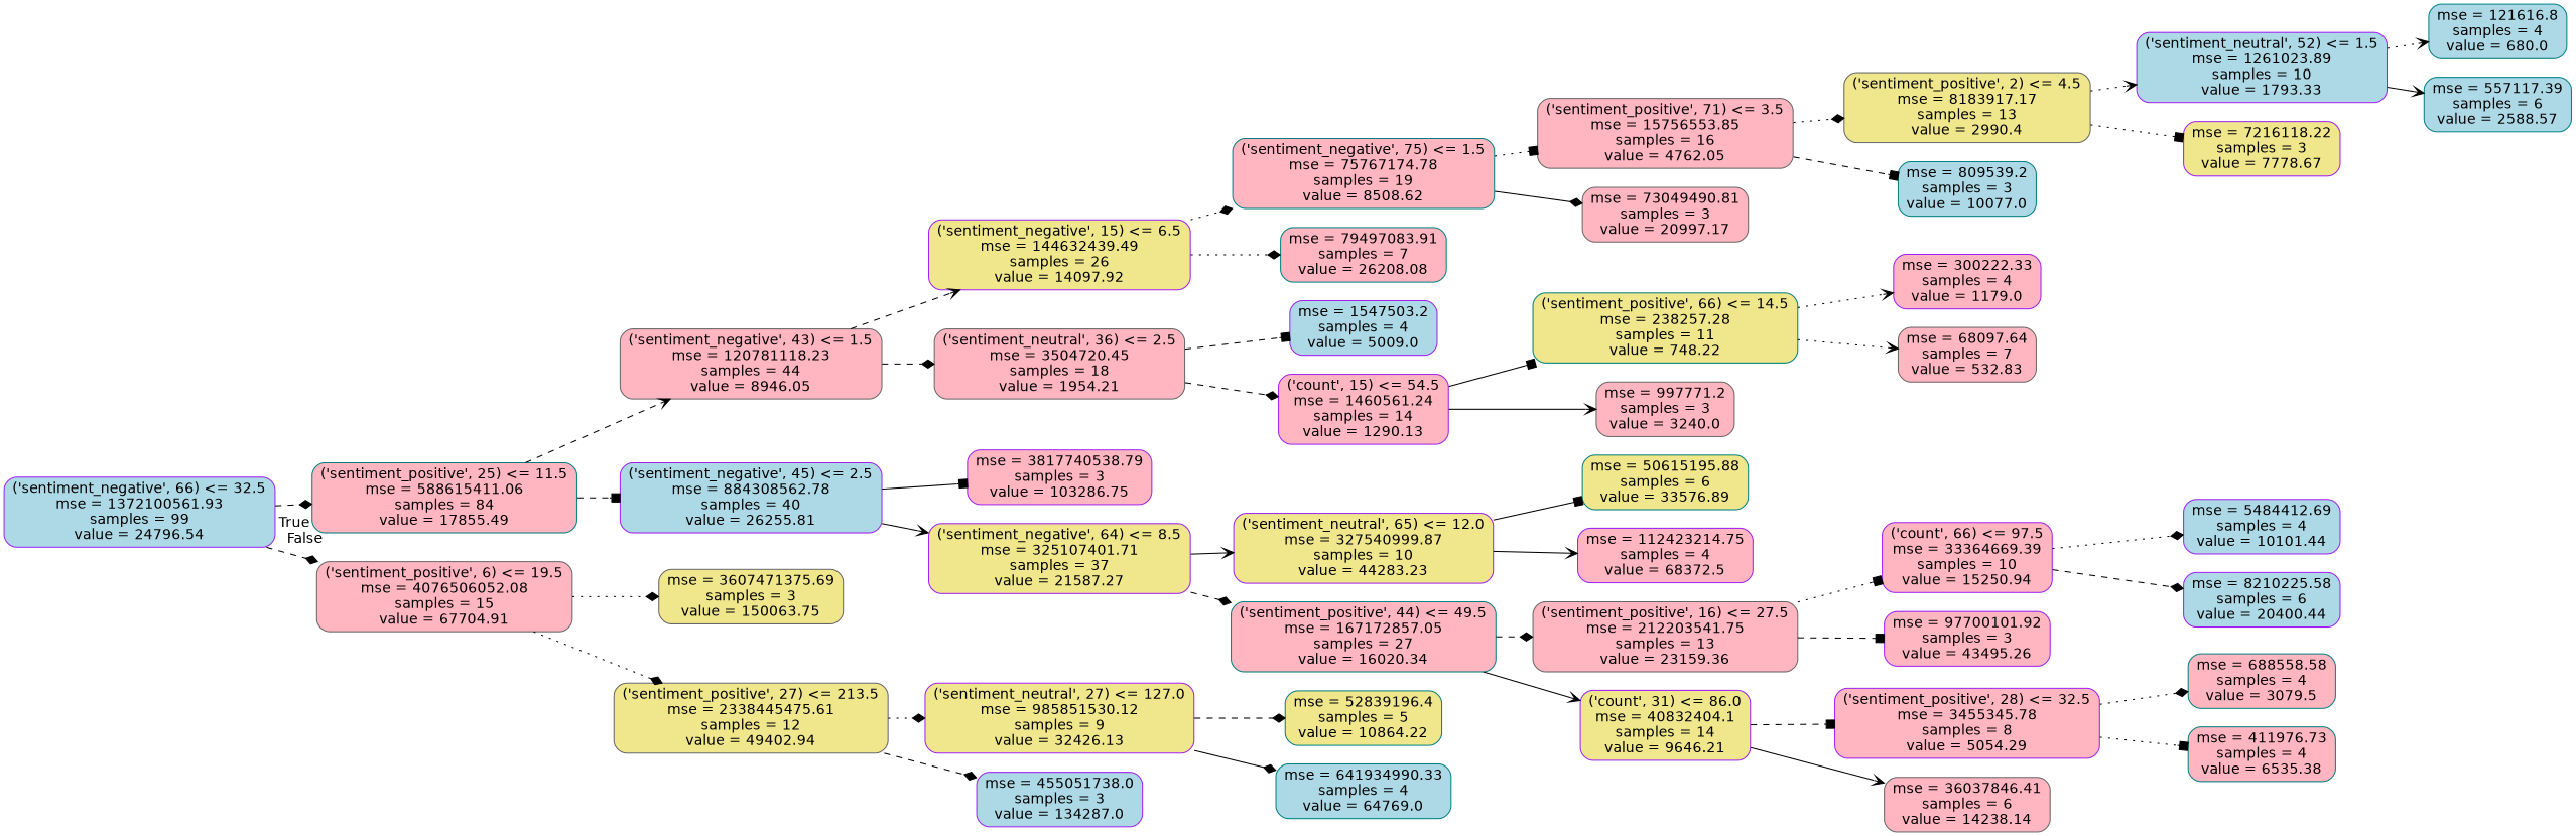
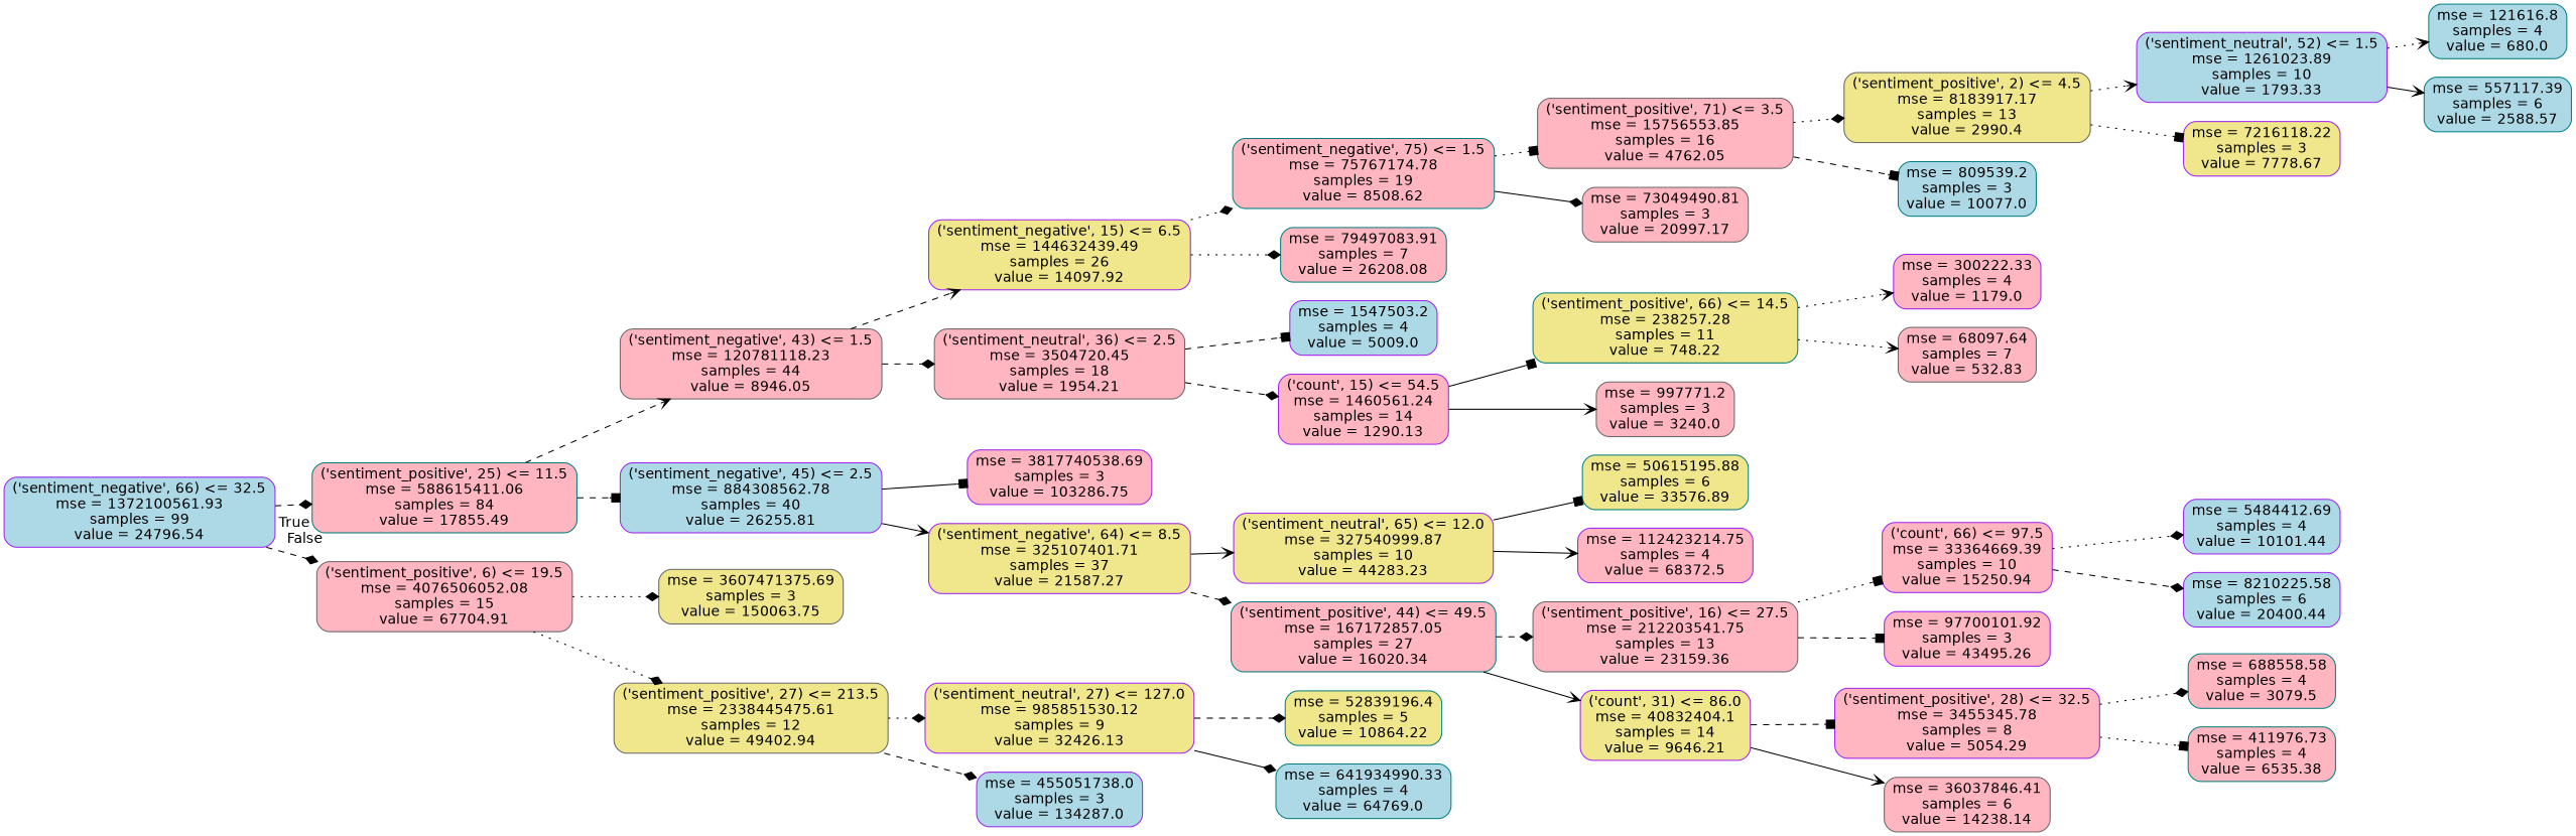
  digraph {
    rankdir=LR
    node [color=purple fillcolor=lightpink fontname=helvetica shape=box style="filled, rounded"]
    edge [arrowhead=diamond fontname=helvetica style=dashed]
    n1 [fillcolor=lightblue label="('sentiment_negative', 66) <= 32.5\nmse = 1372100561.93\nsamples = 99\nvalue = 24796.54"]
    n2 [color=teal label="('sentiment_positive', 25) <= 11.5\nmse = 588615411.06\nsamples = 84\nvalue = 17855.49"]
    n3 [color=gray40 label="('sentiment_positive', 6) <= 19.5\nmse = 4076506052.08\nsamples = 15\nvalue = 67704.91"]
    n4 [color=gray40 label="('sentiment_negative', 43) <= 1.5\nmse = 120781118.23\nsamples = 44\nvalue = 8946.05"]
    n5 [fillcolor=lightblue label="('sentiment_negative', 45) <= 2.5\nmse = 884308562.78\nsamples = 40\nvalue = 26255.81"]
    n6 [color=gray40 fillcolor=khaki label="mse = 3607471375.69\nsamples = 3\nvalue = 150063.75"]
    n7 [color=gray40 fillcolor=khaki label="('sentiment_positive', 27) <= 213.5\nmse = 2338445475.61\nsamples = 12\nvalue = 49402.94"]
    n8 [fillcolor=khaki label="('sentiment_negative', 15) <= 6.5\nmse = 144632439.49\nsamples = 26\nvalue = 14097.92"]
    n9 [color=gray40 label="('sentiment_neutral', 36) <= 2.5\nmse = 3504720.45\nsamples = 18\nvalue = 1954.21"]
-   n10 [label="mse = 3817740538.79\nsamples = 3\nvalue = 103286.75"]
+   n10 [label="mse = 3817740538.69\nsamples = 3\nvalue = 103286.75"]
    n11 [fillcolor=khaki label="('sentiment_negative', 64) <= 8.5\nmse = 325107401.71\nsamples = 37\nvalue = 21587.27"]
    n12 [color=teal label="('sentiment_negative', 75) <= 1.5\nmse = 75767174.78\nsamples = 19\nvalue = 8508.62"]
    n13 [color=teal label="mse = 79497083.91\nsamples = 7\nvalue = 26208.08"]
    n14 [fillcolor=lightblue label="mse = 1547503.2\nsamples = 4\nvalue = 5009.0"]
    n15 [label="('count', 15) <= 54.5\nmse = 1460561.24\nsamples = 14\nvalue = 1290.13"]
    n16 [color=gray40 label="('sentiment_positive', 71) <= 3.5\nmse = 15756553.85\nsamples = 16\nvalue = 4762.05"]
    n17 [color=gray40 label="mse = 73049490.81\nsamples = 3\nvalue = 20997.17"]
    n18 [color=gray40 fillcolor=khaki label="('sentiment_positive', 2) <= 4.5\nmse = 8183917.17\nsamples = 13\nvalue = 2990.4"]
    n19 [color=teal fillcolor=lightblue label="mse = 809539.2\nsamples = 3\nvalue = 10077.0"]
    n20 [fillcolor=lightblue label="('sentiment_neutral', 52) <= 1.5\nmse = 1261023.89\nsamples = 10\nvalue = 1793.33"]
    n21 [fillcolor=khaki label="mse = 7216118.22\nsamples = 3\nvalue = 7778.67"]
    n22 [color=teal fillcolor=lightblue label="mse = 121616.8\nsamples = 4\nvalue = 680.0"]
    n23 [color=teal fillcolor=lightblue label="mse = 557117.39\nsamples = 6\nvalue = 2588.57"]
    n24 [color=teal fillcolor=khaki label="('sentiment_positive', 66) <= 14.5\nmse = 238257.28\nsamples = 11\nvalue = 748.22"]
    n25 [color=gray40 label="mse = 997771.2\nsamples = 3\nvalue = 3240.0"]
    n26 [label="mse = 300222.33\nsamples = 4\nvalue = 1179.0"]
    n27 [color=gray40 label="mse = 68097.64\nsamples = 7\nvalue = 532.83"]
    n28 [fillcolor=khaki label="('sentiment_neutral', 65) <= 12.0\nmse = 327540999.87\nsamples = 10\nvalue = 44283.23"]
    n29 [color=teal label="('sentiment_positive', 44) <= 49.5\nmse = 167172857.05\nsamples = 27\nvalue = 16020.34"]
    n30 [color=teal fillcolor=khaki label="mse = 50615195.88\nsamples = 6\nvalue = 33576.89"]
    n31 [label="mse = 112423214.75\nsamples = 4\nvalue = 68372.5"]
    n32 [color=gray40 label="('sentiment_positive', 16) <= 27.5\nmse = 212203541.75\nsamples = 13\nvalue = 23159.36"]
    n33 [fillcolor=khaki label="('count', 31) <= 86.0\nmse = 40832404.1\nsamples = 14\nvalue = 9646.21"]
    n34 [label="('count', 66) <= 97.5\nmse = 33364669.39\nsamples = 10\nvalue = 15250.94"]
    n35 [label="mse = 97700101.92\nsamples = 3\nvalue = 43495.26"]
    n36 [label="('sentiment_positive', 28) <= 32.5\nmse = 3455345.78\nsamples = 8\nvalue = 5054.29"]
    n37 [color=gray40 label="mse = 36037846.41\nsamples = 6\nvalue = 14238.14"]
    n38 [fillcolor=lightblue label="mse = 5484412.69\nsamples = 4\nvalue = 10101.44"]
    n39 [fillcolor=lightblue label="mse = 8210225.58\nsamples = 6\nvalue = 20400.44"]
    n40 [color=teal label="mse = 688558.58\nsamples = 4\nvalue = 3079.5"]
    n41 [color=teal label="mse = 411976.73\nsamples = 4\nvalue = 6535.38"]
    n42 [fillcolor=khaki label="('sentiment_neutral', 27) <= 127.0\nmse = 985851530.12\nsamples = 9\nvalue = 32426.13"]
    n43 [fillcolor=lightblue label="mse = 455051738.0\nsamples = 3\nvalue = 134287.0"]
    n44 [color=teal fillcolor=khaki label="mse = 52839196.4\nsamples = 5\nvalue = 10864.22"]
    n45 [color=teal fillcolor=lightblue label="mse = 641934990.33\nsamples = 4\nvalue = 64769.0"]
    n1 -> n2 [headlabel=True labelangle=45 labeldistance=2.5]
    n1 -> n3 [headlabel=False labelangle=-45 labeldistance=2.5]
    n2 -> n4 [arrowhead=vee]
    n2 -> n5 [arrowhead=box]
    n3 -> n6 [style=dotted]
    n3 -> n7 [style=dotted]
    n4 -> n8 [arrowhead=vee]
    n4 -> n9
    n5 -> n10 [arrowhead=box style=solid]
    n5 -> n11 [arrowhead=vee style=solid]
    n7 -> n42 [style=dotted]
    n7 -> n43
    n8 -> n12 [style=dotted]
    n8 -> n13 [style=dotted]
    n9 -> n14 [arrowhead=box]
    n9 -> n15
    n11 -> n28 [arrowhead=vee style=solid]
    n11 -> n29
    n12 -> n16 [arrowhead=box style=dotted]
    n12 -> n17 [style=solid]
    n15 -> n24 [arrowhead=box style=solid]
    n15 -> n25 [arrowhead=vee style=solid]
    n16 -> n18 [style=dotted]
    n16 -> n19 [arrowhead=box]
    n18 -> n20 [arrowhead=vee style=dotted]
    n18 -> n21 [arrowhead=box style=dotted]
    n20 -> n22 [arrowhead=vee style=dotted]
    n20 -> n23 [arrowhead=vee style=solid]
    n24 -> n26 [arrowhead=vee style=dotted]
    n24 -> n27 [arrowhead=vee style=dotted]
    n28 -> n30 [arrowhead=box style=solid]
    n28 -> n31 [arrowhead=vee style=solid]
    n29 -> n32
    n29 -> n33 [arrowhead=vee style=solid]
    n32 -> n34 [arrowhead=box style=dotted]
    n32 -> n35 [arrowhead=box]
    n33 -> n36 [arrowhead=box]
    n33 -> n37 [arrowhead=vee style=solid]
    n34 -> n38 [style=dotted]
    n34 -> n39
    n36 -> n40 [style=dotted]
    n36 -> n41 [arrowhead=box style=dotted]
    n42 -> n44
    n42 -> n45 [style=solid]
  }
